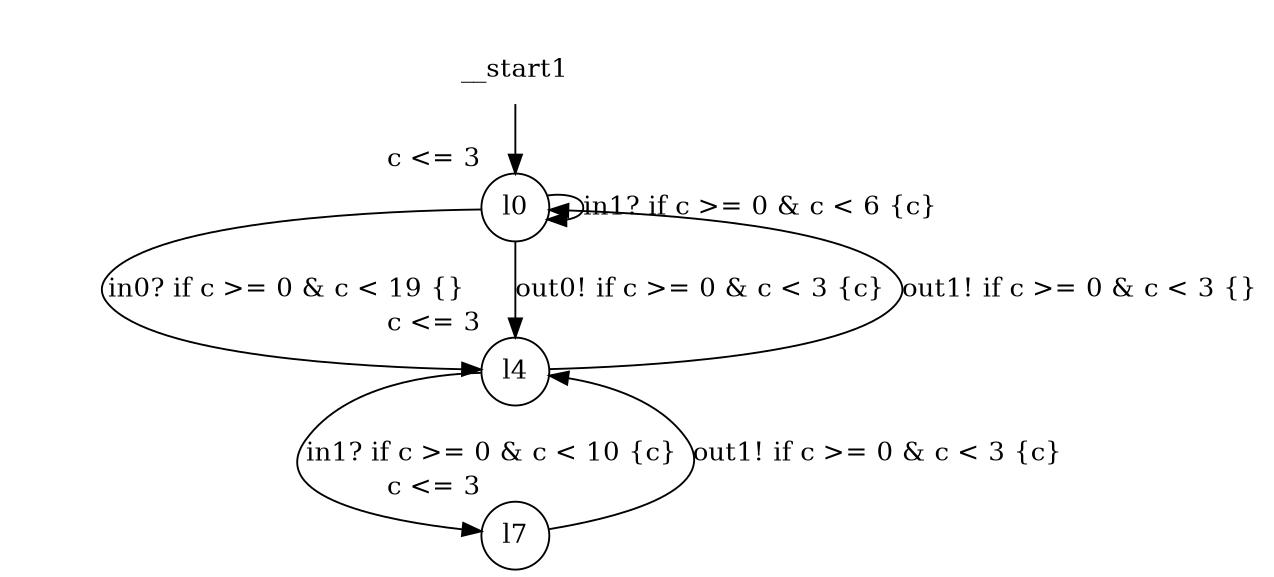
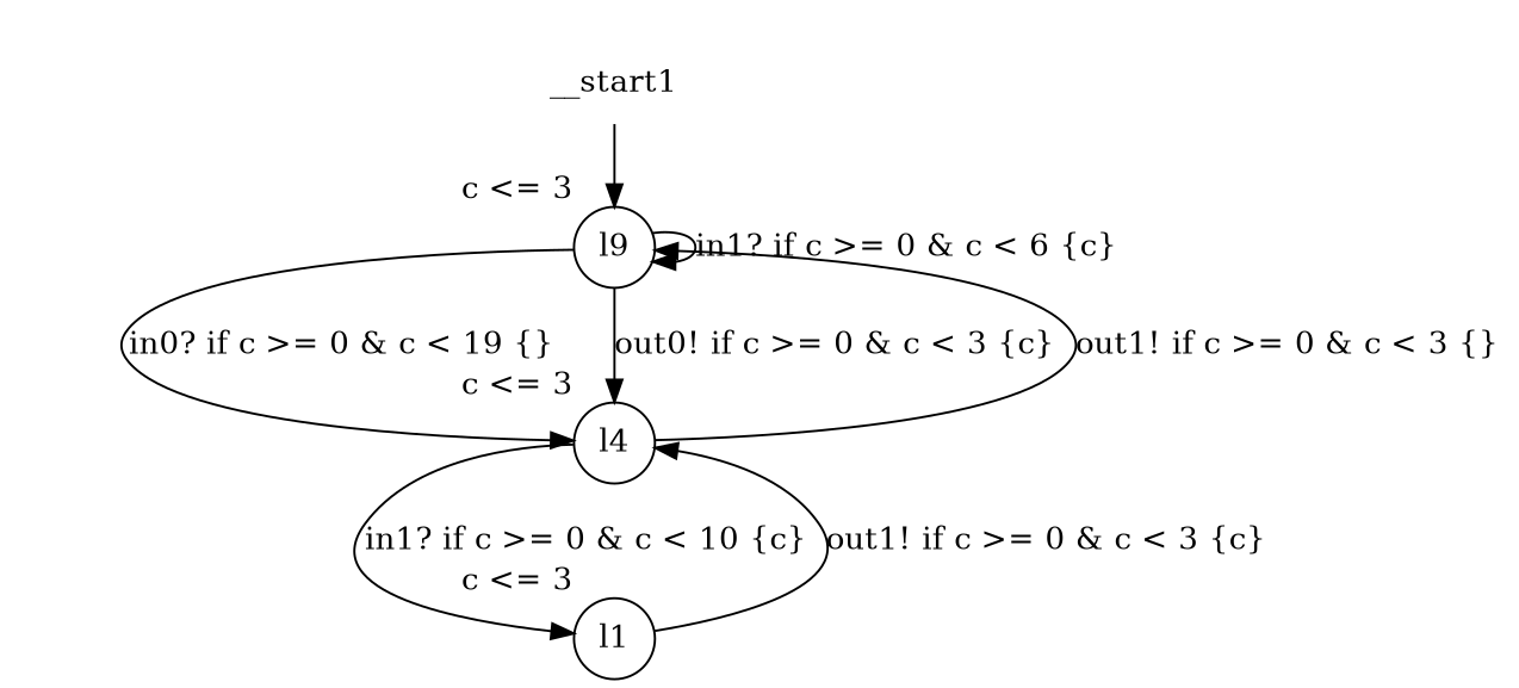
  digraph {
    node [shape=circle margin=0 xlabel="c <= 3"]
    n1 [label=__start1 shape=none margin="" xlabel=""]
-   n2 [label=l0]
+   n2 [label=l9]
    n3 [label=l4]
-   n4 [label=l7]
+   n4 [label=l1]
    n1 -> n2
    n2 -> n2 [label="in1? if c >= 0 & c < 6 {c} "]
    n2 -> n3 [label="in0? if c >= 0 & c < 19 {} "]
    n2 -> n3 [label="out0! if c >= 0 & c < 3 {c} "]
    n3 -> n2 [label="out1! if c >= 0 & c < 3 {} "]
    n3 -> n4 [label="in1? if c >= 0 & c < 10 {c} "]
    n4 -> n3 [label="out1! if c >= 0 & c < 3 {c} "]
  }
